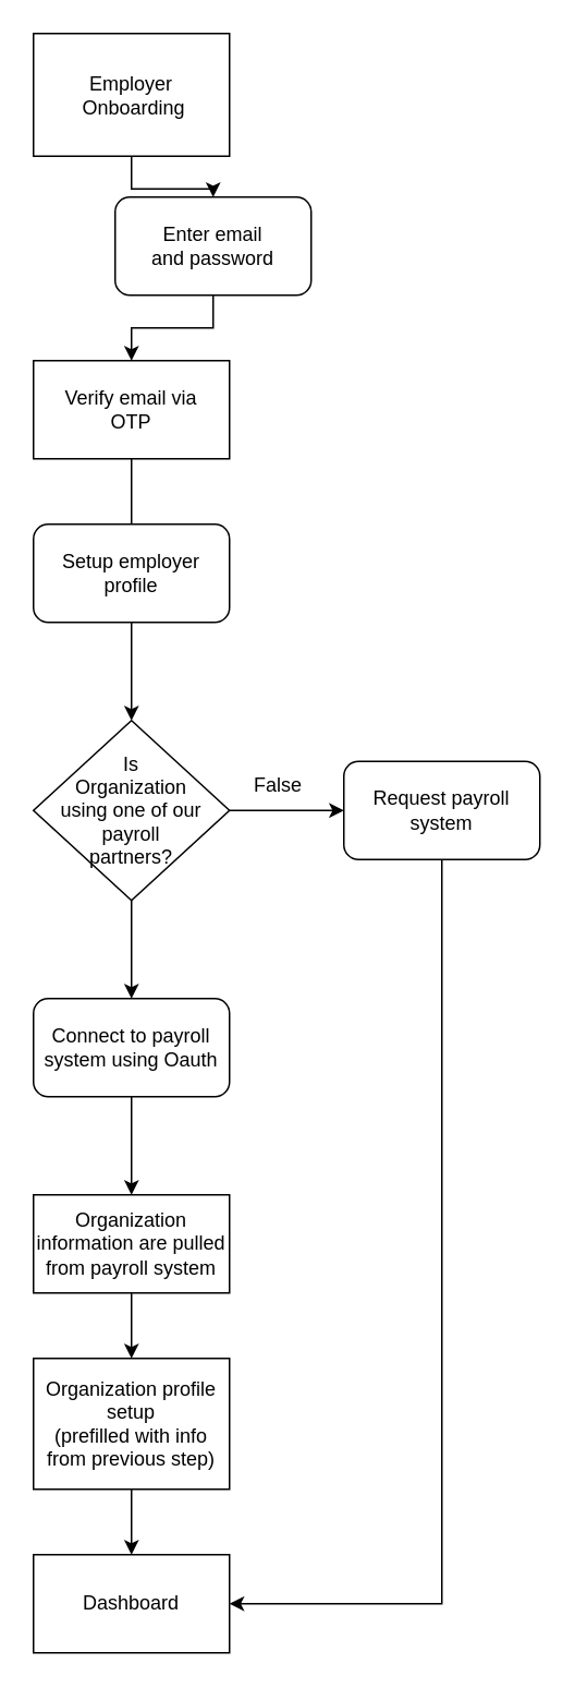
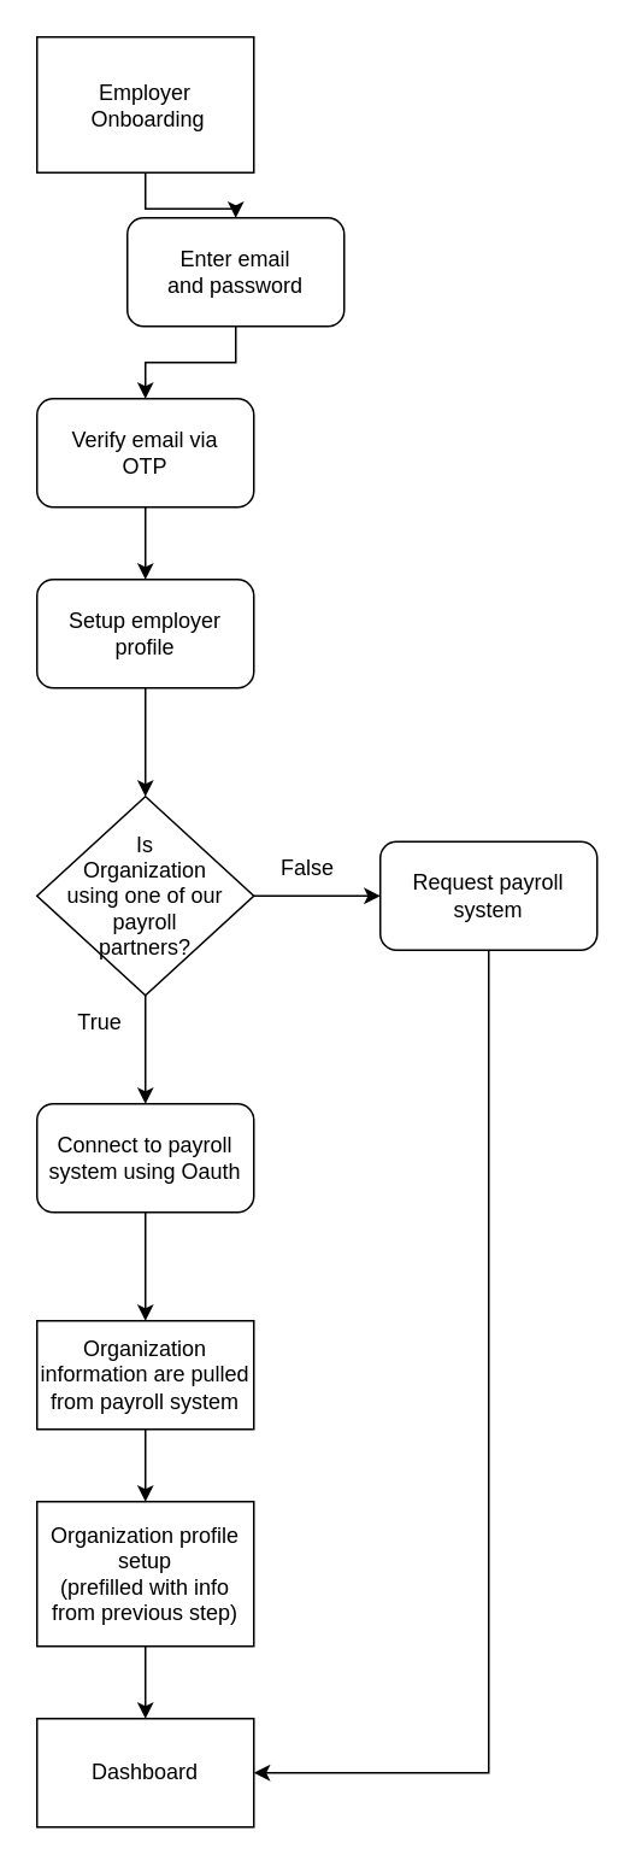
  <mxCell id="0" />
  <mxCell id="1" parent="0" />
  <mxCell id="2" style="edgeStyle=orthogonalEdgeStyle;rounded=0;orthogonalLoop=1;jettySize=auto;html=1;exitX=0.5;exitY=1;exitDx=0;exitDy=0;entryX=0.5;entryY=0;entryDx=0;entryDy=0;" edge="1" parent="1" source="3" target="5"><mxGeometry relative="1" as="geometry" /></mxCell>
  <mxCell id="3" value="&lt;div&gt;Employer&lt;/div&gt;&lt;div&gt;&amp;nbsp;Onboarding&lt;/div&gt;" style="rounded=0;whiteSpace=wrap;html=1;" vertex="1" parent="1"><mxGeometry x="20" y="20" width="120" height="75" as="geometry" /></mxCell>
  <mxCell id="4" style="edgeStyle=orthogonalEdgeStyle;rounded=0;orthogonalLoop=1;jettySize=auto;html=1;exitX=0.5;exitY=1;exitDx=0;exitDy=0;entryX=0.5;entryY=0;entryDx=0;entryDy=0;" edge="1" parent="1" source="5" target="7"><mxGeometry relative="1" as="geometry" /></mxCell>
  <mxCell id="5" value="&lt;div&gt;Enter email&lt;/div&gt;&lt;div&gt;and password&lt;br&gt;&lt;/div&gt;" style="rounded=1;whiteSpace=wrap;html=1;" vertex="1" parent="1"><mxGeometry x="70" y="120" width="120" height="60" as="geometry" /></mxCell>
- <mxCell id="6" style="edgeStyle=orthogonalEdgeStyle;rounded=0;orthogonalLoop=1;jettySize=auto;html=1;exitX=0.5;exitY=1;exitDx=0;exitDy=0;entryX=0.5;entryY=0;entryDx=0;entryDy=0;endArrow=none;" edge="1" parent="1" source="7" target="9"><mxGeometry relative="1" as="geometry" /></mxCell>
- <mxCell id="7" value="&lt;div&gt;Verify email via&lt;/div&gt;&lt;div&gt;OTP&lt;br&gt;&lt;/div&gt;" style="whiteSpace=wrap;html=1;rounded=0;" vertex="1" parent="1"><mxGeometry x="20" y="220" width="120" height="60" as="geometry" /></mxCell>
+ <mxCell id="6" style="edgeStyle=orthogonalEdgeStyle;rounded=0;orthogonalLoop=1;jettySize=auto;html=1;exitX=0.5;exitY=1;exitDx=0;exitDy=0;entryX=0.5;entryY=0;entryDx=0;entryDy=0;" edge="1" parent="1" source="7" target="9"><mxGeometry relative="1" as="geometry" /></mxCell>
+ <mxCell id="7" value="&lt;div&gt;Verify email via&lt;/div&gt;&lt;div&gt;OTP&lt;br&gt;&lt;/div&gt;" style="rounded=1;whiteSpace=wrap;html=1;" vertex="1" parent="1"><mxGeometry x="20" y="220" width="120" height="60" as="geometry" /></mxCell>
  <mxCell id="8" style="edgeStyle=orthogonalEdgeStyle;rounded=0;orthogonalLoop=1;jettySize=auto;html=1;exitX=0.5;exitY=1;exitDx=0;exitDy=0;entryX=0.5;entryY=0;entryDx=0;entryDy=0;" edge="1" parent="1" source="9" target="12"><mxGeometry relative="1" as="geometry" /></mxCell>
  <mxCell id="9" value="&lt;div&gt;Setup employer&lt;/div&gt;&lt;div&gt;profile&lt;br&gt;&lt;/div&gt;" style="rounded=1;whiteSpace=wrap;html=1;" vertex="1" parent="1"><mxGeometry x="20" y="320" width="120" height="60" as="geometry" /></mxCell>
  <mxCell id="10" style="edgeStyle=orthogonalEdgeStyle;rounded=0;orthogonalLoop=1;jettySize=auto;html=1;exitX=0.5;exitY=1;exitDx=0;exitDy=0;entryX=0.5;entryY=0;entryDx=0;entryDy=0;" edge="1" parent="1" source="12" target="15"><mxGeometry relative="1" as="geometry" /></mxCell>
  <mxCell id="11" style="edgeStyle=orthogonalEdgeStyle;rounded=0;orthogonalLoop=1;jettySize=auto;html=1;exitX=1;exitY=0.5;exitDx=0;exitDy=0;entryX=0;entryY=0.5;entryDx=0;entryDy=0;" edge="1" parent="1" source="12" target="23"><mxGeometry relative="1" as="geometry"><mxPoint x="200" y="495.294" as="targetPoint" /></mxGeometry></mxCell>
  <mxCell id="12" value="&lt;div&gt;Is &lt;br&gt;&lt;/div&gt;&lt;div&gt;Organization &lt;br&gt;&lt;/div&gt;&lt;div&gt;using one of our payroll &lt;br&gt;&lt;/div&gt;&lt;div&gt;partners?&lt;/div&gt;" style="rhombus;whiteSpace=wrap;html=1;" vertex="1" parent="1"><mxGeometry x="20" y="440" width="120" height="110" as="geometry" /></mxCell>
  <mxCell id="13" value="" style="group" vertex="1" connectable="0" parent="1"><mxGeometry x="20" y="630" width="120" height="380" as="geometry" /></mxCell>
  <mxCell id="14" style="edgeStyle=orthogonalEdgeStyle;rounded=0;orthogonalLoop=1;jettySize=auto;html=1;exitX=0.5;exitY=1;exitDx=0;exitDy=0;entryX=0.5;entryY=0;entryDx=0;entryDy=0;" edge="1" parent="13" source="15" target="17"><mxGeometry relative="1" as="geometry" /></mxCell>
  <mxCell id="15" value="&lt;div&gt;Connect to payroll system using Oauth&lt;br&gt;&lt;/div&gt;" style="rounded=1;whiteSpace=wrap;html=1;" vertex="1" parent="13"><mxGeometry y="-20" width="120" height="60" as="geometry" /></mxCell>
  <mxCell id="16" style="edgeStyle=orthogonalEdgeStyle;rounded=0;orthogonalLoop=1;jettySize=auto;html=1;exitX=0.5;exitY=1;exitDx=0;exitDy=0;" edge="1" parent="13" source="17" target="19"><mxGeometry relative="1" as="geometry" /></mxCell>
  <mxCell id="17" value="Organization information are pulled from payroll system" style="rounded=0;whiteSpace=wrap;html=1;" vertex="1" parent="13"><mxGeometry y="100" width="120" height="60" as="geometry" /></mxCell>
  <mxCell id="18" style="edgeStyle=orthogonalEdgeStyle;rounded=0;orthogonalLoop=1;jettySize=auto;html=1;exitX=0.5;exitY=1;exitDx=0;exitDy=0;" edge="1" parent="13" source="19" target="20"><mxGeometry relative="1" as="geometry" /></mxCell>
  <mxCell id="19" value="&lt;div&gt;Organization profile setup &lt;br&gt;&lt;/div&gt;&lt;div&gt;(prefilled with info from previous step)&lt;/div&gt;" style="rounded=0;whiteSpace=wrap;html=1;" vertex="1" parent="13"><mxGeometry y="200" width="120" height="80" as="geometry" /></mxCell>
  <mxCell id="20" value="Dashboard" style="rounded=0;whiteSpace=wrap;html=1;" vertex="1" parent="13"><mxGeometry y="320" width="120" height="60" as="geometry" /></mxCell>
+ <mxCell id="21" value="&lt;div&gt;True&lt;/div&gt;" style="text;html=1;strokeColor=none;fillColor=none;align=center;verticalAlign=middle;whiteSpace=wrap;rounded=0;" vertex="1" parent="1"><mxGeometry x="25" y="550" width="60" height="30" as="geometry" /></mxCell>
  <mxCell id="22" style="edgeStyle=orthogonalEdgeStyle;rounded=0;orthogonalLoop=1;jettySize=auto;html=1;exitX=0.5;exitY=1;exitDx=0;exitDy=0;entryX=1;entryY=0.5;entryDx=0;entryDy=0;" edge="1" parent="1" source="23" target="20"><mxGeometry relative="1" as="geometry" /></mxCell>
  <mxCell id="23" value="Request payroll system" style="rounded=1;whiteSpace=wrap;html=1;" vertex="1" parent="1"><mxGeometry x="210" y="465" width="120" height="60" as="geometry" /></mxCell>
  <mxCell id="24" value="False" style="text;html=1;strokeColor=none;fillColor=none;align=center;verticalAlign=middle;whiteSpace=wrap;rounded=0;" vertex="1" parent="1"><mxGeometry x="140" y="465" width="60" height="30" as="geometry" /></mxCell>
